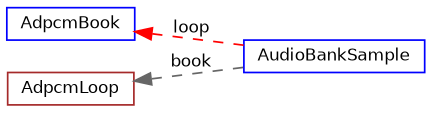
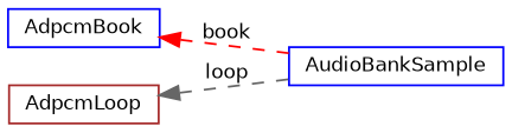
  digraph {
    rankdir=LR
    node [color=blue fillcolor=white fontname=Helvetica fontsize=10 shape=record style=filled]
    edge [dir=back fontname=Helvetica fontsize=10 labelfontname=Helvetica labelfontsize=10 style=dashed]
    n1 [height=0.2 label=AudioBankSample width=0.4]
    n2 [height=0.2 label=AdpcmBook width=0.4]
    n3 [color=brown height=0.2 label=AdpcmLoop width=0.4]
-   n2 -> n1 [color=red label=" loop"]
-   n3 -> n1 [color=gray40 label=" book"]
+   n2 -> n1 [color=red label=" book"]
+   n3 -> n1 [color=gray40 label=" loop"]
  }
